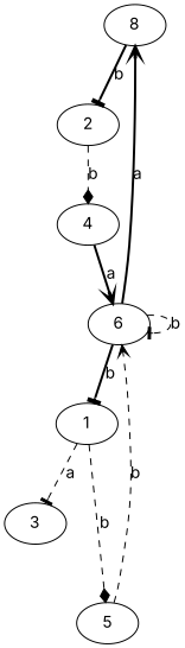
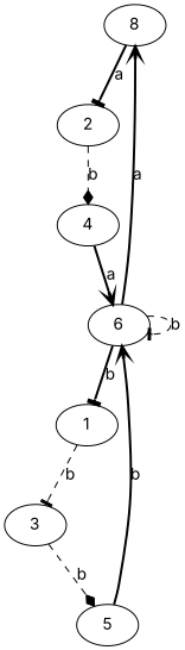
  digraph {
    fontname=Inter
    node [fontname=Inter]
    edge [arrowhead=tee fontname=Inter style=dashed]
    n1 [label=8]
    2
    4
    6
    1
    3
    5
-   n1 -> 2 [label=b style=bold]
+   n1 -> 2 [label=a style=bold]
    2 -> 4 [arrowhead=diamond label=b]
    4 -> 6 [arrowhead=vee label=a style=bold]
    6 -> n1 [arrowhead=vee label=a style=bold]
    6 -> 6 [label=b]
    6 -> 1 [label=b style=bold]
-   1 -> 3 [label=a]
-   1 -> 5 [arrowhead=diamond label=b]
-   5 -> 6 [arrowhead=vee label=b]
+   1 -> 3 [label=b]
+   3 -> 5 [arrowhead=diamond label=b]
+   5 -> 6 [arrowhead=vee label=b style=bold]
  }
